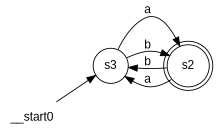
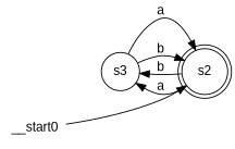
  digraph {
    fontname="Liberation Sans"
    rankdir=LR
    node [fontname="Liberation Sans"]
    edge [fontname="Liberation Sans"]
    __start0 [shape=none]
    n2 [label=s3 shape=circle]
    n3 [label=s2 shape=doublecircle]
-   __start0 -> n2
+   __start0 -> n3
    n2 -> n3 [label=a]
    n2 -> n3 [label=b]
    n3 -> n2 [label=b]
    n3 -> n2 [label=a]
  }
